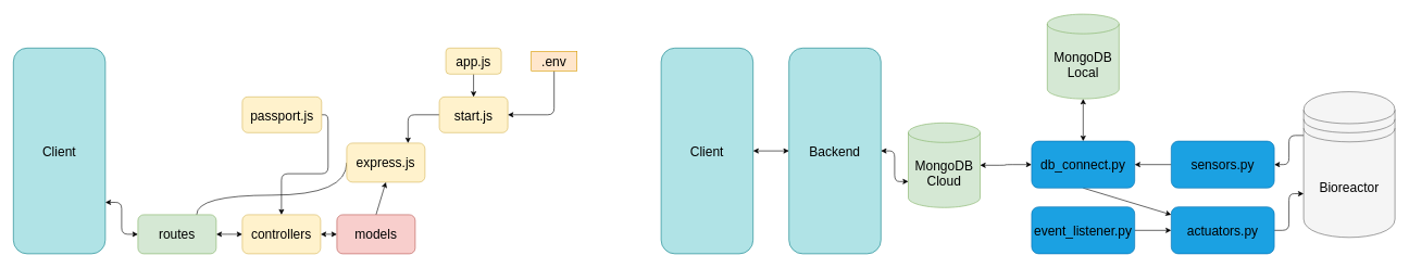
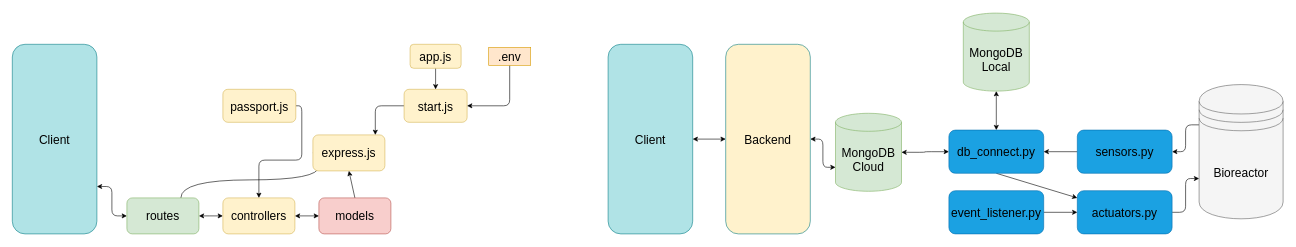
  <mxCell id="0" />
  <mxCell id="1" parent="0" />
  <mxCell id="2" style="edgeStyle=orthogonalEdgeStyle;html=1;exitX=0;exitY=0.5;exitDx=0;exitDy=0;entryX=0.75;entryY=0;entryDx=0;entryDy=0;strokeColor=#000000;fontColor=#000000;startArrow=none;startFill=0;endArrow=none;endFill=0;curved=1;" parent="1" source="3" target="18" edge="1"><mxGeometry relative="1" as="geometry"><Array as="points"><mxPoint x="531" y="299" /><mxPoint x="301" y="299" /></Array></mxGeometry></mxCell>
- <mxCell id="3" value="express.js" style="rounded=1;whiteSpace=wrap;html=1;hachureGap=4;fontFamily=Helvetica;fontSize=20;labelBackgroundColor=none;shadow=0;fillColor=#fff2cc;strokeColor=#d6b656;fontColor=#000000;" parent="1" vertex="1"><mxGeometry x="531" y="219" width="120" height="60" as="geometry" /></mxCell>
+ <mxCell id="3" value="express.js" style="rounded=1;whiteSpace=wrap;html=1;hachureGap=4;fontFamily=Helvetica;fontSize=20;labelBackgroundColor=none;shadow=0;fillColor=#fff2cc;strokeColor=#d6b656;fontColor=#000000;" parent="1" vertex="1"><mxGeometry x="521" y="224" width="120" height="60" as="geometry" /></mxCell>
  <mxCell id="4" style="edgeStyle=orthogonalEdgeStyle;hachureGap=4;html=1;exitX=0;exitY=0.5;exitDx=0;exitDy=0;fontFamily=Helvetica;fontSize=16;fontColor=#000000;labelBackgroundColor=none;shadow=0;fillColor=#f5f5f5;strokeColor=#000000;" parent="1" source="5" target="3" edge="1"><mxGeometry relative="1" as="geometry"><Array as="points"><mxPoint x="625" y="176" /></Array></mxGeometry></mxCell>
  <mxCell id="5" value="start.js" style="rounded=1;whiteSpace=wrap;html=1;hachureGap=4;fontFamily=Helvetica;fontSize=20;labelBackgroundColor=none;shadow=0;fillColor=#fff2cc;strokeColor=#d6b656;fontColor=#000000;" parent="1" vertex="1"><mxGeometry x="673" y="148" width="105" height="55" as="geometry" /></mxCell>
  <mxCell id="6" style="edgeStyle=orthogonalEdgeStyle;html=1;exitX=0.5;exitY=1;exitDx=0;exitDy=0;entryX=1;entryY=0.5;entryDx=0;entryDy=0;strokeColor=#000000;fontColor=#000000;startArrow=none;startFill=0;endArrow=classic;endFill=1;" parent="1" source="7" target="5" edge="1"><mxGeometry relative="1" as="geometry" /></mxCell>
  <mxCell id="7" value=".env" style="whiteSpace=wrap;html=1;hachureGap=4;fontFamily=Helvetica;fontSize=20;labelBackgroundColor=none;shadow=0;fillColor=#ffe6cc;strokeColor=#d79b00;fontColor=#000000;rounded=0;" parent="1" vertex="1"><mxGeometry x="814" y="78" width="70" height="30" as="geometry" /></mxCell>
  <mxCell id="8" style="edgeStyle=none;hachureGap=4;html=1;exitX=0.5;exitY=1;exitDx=0;exitDy=0;entryX=0.5;entryY=0;entryDx=0;entryDy=0;fontFamily=Helvetica;fontSize=16;fontColor=#000000;labelBackgroundColor=none;shadow=0;fillColor=#f5f5f5;strokeColor=#000000;" parent="1" source="9" target="5" edge="1"><mxGeometry relative="1" as="geometry" /></mxCell>
  <mxCell id="9" value="app.js" style="rounded=1;whiteSpace=wrap;html=1;hachureGap=4;fontFamily=Helvetica;fontSize=20;labelBackgroundColor=none;shadow=0;fillColor=#fff2cc;strokeColor=#d6b656;fontColor=#000000;" parent="1" vertex="1"><mxGeometry x="683" y="73" width="85" height="40" as="geometry" /></mxCell>
  <mxCell id="10" style="edgeStyle=orthogonalEdgeStyle;rounded=1;sketch=0;hachureGap=4;jiggle=2;curveFitting=1;html=1;exitX=1;exitY=0.5;exitDx=0;exitDy=0;exitPerimeter=0;entryX=0;entryY=0.5;entryDx=0;entryDy=0;strokeColor=#000000;fontFamily=Architects Daughter;fontSource=https%3A%2F%2Ffonts.googleapis.com%2Fcss%3Ffamily%3DArchitects%2BDaughter;fontSize=46;fontColor=#000000;startArrow=classic;startFill=1;" edge="1" parent="1" source="11" target="28"><mxGeometry relative="1" as="geometry" /></mxCell>
  <mxCell id="11" value="MongoDB Cloud" style="shape=cylinder3;whiteSpace=wrap;html=1;boundedLbl=1;backgroundOutline=1;size=15;hachureGap=4;fontFamily=Helvetica;fontSize=20;labelBackgroundColor=none;shadow=0;fillColor=#d5e8d4;strokeColor=#82b366;fontColor=#000000;" parent="1" vertex="1"><mxGeometry x="1392" y="187.99" width="110" height="130" as="geometry" /></mxCell>
  <mxCell id="12" style="edgeStyle=none;html=1;exitX=0.5;exitY=0;exitDx=0;exitDy=0;entryX=0.5;entryY=1;entryDx=0;entryDy=0;startArrow=none;startFill=0;endArrow=classic;endFill=1;strokeColor=#000000;" parent="1" source="13" target="3" edge="1"><mxGeometry relative="1" as="geometry" /></mxCell>
- <mxCell id="13" value="models" style="rounded=1;whiteSpace=wrap;html=1;hachureGap=4;fontFamily=Helvetica;fontSize=20;labelBackgroundColor=none;shadow=0;fillColor=#f8cecc;strokeColor=#b85450;fontColor=#000000;" parent="1" vertex="1"><mxGeometry x="516" y="329" width="120" height="60" as="geometry" /></mxCell>
+ <mxCell id="13" value="models" style="rounded=1;whiteSpace=wrap;html=1;hachureGap=4;fontFamily=Helvetica;fontSize=20;labelBackgroundColor=none;shadow=0;fillColor=#f8cecc;strokeColor=#b85450;fontColor=#000000;" parent="1" vertex="1"><mxGeometry x="531" y="329" width="120" height="60" as="geometry" /></mxCell>
  <mxCell id="14" style="edgeStyle=orthogonalEdgeStyle;curved=1;hachureGap=4;html=1;exitX=0;exitY=0.5;exitDx=0;exitDy=0;entryX=1;entryY=0.5;entryDx=0;entryDy=0;fontFamily=Helvetica;fontSize=16;fontColor=#000000;labelBackgroundColor=none;shadow=0;fillColor=#f5f5f5;strokeColor=#000000;startArrow=classic;startFill=1;endArrow=classic;endFill=1;" parent="1" source="16" target="18" edge="1"><mxGeometry relative="1" as="geometry" /></mxCell>
  <mxCell id="15" style="edgeStyle=none;html=1;exitX=1;exitY=0.5;exitDx=0;exitDy=0;entryX=0;entryY=0.5;entryDx=0;entryDy=0;strokeColor=#000000;startArrow=classic;startFill=1;endArrow=classic;endFill=1;" parent="1" source="16" target="13" edge="1"><mxGeometry relative="1" as="geometry" /></mxCell>
  <mxCell id="16" value="controllers" style="rounded=1;whiteSpace=wrap;html=1;hachureGap=4;fontFamily=Helvetica;fontSize=20;labelBackgroundColor=none;shadow=0;fillColor=#fff2cc;strokeColor=#d6b656;fontColor=#000000;" parent="1" vertex="1"><mxGeometry x="371" y="329" width="120" height="60" as="geometry" /></mxCell>
  <mxCell id="17" style="edgeStyle=orthogonalEdgeStyle;rounded=1;sketch=0;hachureGap=4;jiggle=2;curveFitting=1;html=1;exitX=0;exitY=0.5;exitDx=0;exitDy=0;entryX=1;entryY=0.75;entryDx=0;entryDy=0;strokeColor=#000000;fontFamily=Architects Daughter;fontSource=https%3A%2F%2Ffonts.googleapis.com%2Fcss%3Ffamily%3DArchitects%2BDaughter;fontSize=16;startArrow=classic;startFill=1;" edge="1" parent="1" source="18" target="23"><mxGeometry relative="1" as="geometry" /></mxCell>
  <mxCell id="18" value="routes" style="rounded=1;whiteSpace=wrap;html=1;hachureGap=4;fontFamily=Helvetica;fontSize=20;labelBackgroundColor=none;shadow=0;fillColor=#d5e8d4;strokeColor=#82b366;fontColor=#000000;" parent="1" vertex="1"><mxGeometry x="211" y="329" width="120" height="60" as="geometry" /></mxCell>
  <mxCell id="19" style="edgeStyle=orthogonalEdgeStyle;rounded=1;sketch=0;hachureGap=4;jiggle=2;curveFitting=1;html=1;exitX=1;exitY=0.5;exitDx=0;exitDy=0;entryX=0;entryY=0.5;entryDx=0;entryDy=0;strokeColor=#000000;fontFamily=Architects Daughter;fontSource=https%3A%2F%2Ffonts.googleapis.com%2Fcss%3Ffamily%3DArchitects%2BDaughter;fontSize=16;" edge="1" parent="1" source="20" target="30"><mxGeometry relative="1" as="geometry" /></mxCell>
  <mxCell id="20" value="event_listener.py" style="rounded=1;whiteSpace=wrap;html=1;hachureGap=4;fontFamily=Helvetica;fontSize=20;labelBackgroundColor=none;shadow=0;fillColor=#1ba1e2;strokeColor=#006EAF;fontColor=#000000;glass=0;" parent="1" vertex="1"><mxGeometry x="1581" y="316.99" width="158" height="72.01" as="geometry" /></mxCell>
  <mxCell id="21" style="edgeStyle=orthogonalEdgeStyle;rounded=1;sketch=0;hachureGap=4;jiggle=2;curveFitting=1;html=1;exitX=0;exitY=0.3;exitDx=0;exitDy=0;entryX=1;entryY=0.5;entryDx=0;entryDy=0;strokeColor=#000000;fontFamily=Architects Daughter;fontSource=https%3A%2F%2Ffonts.googleapis.com%2Fcss%3Ffamily%3DArchitects%2BDaughter;fontSize=16;" edge="1" parent="1" source="22" target="32"><mxGeometry relative="1" as="geometry" /></mxCell>
  <mxCell id="22" value="Bioreactor" style="shape=datastore;whiteSpace=wrap;html=1;hachureGap=4;fontFamily=Helvetica;fontSize=20;labelBackgroundColor=none;shadow=0;fillColor=#f5f5f5;strokeColor=#666666;fontColor=#000000;" parent="1" vertex="1"><mxGeometry x="1998" y="140.11" width="140" height="223.75" as="geometry" /></mxCell>
  <mxCell id="23" value="Client" style="rounded=1;whiteSpace=wrap;html=1;hachureGap=4;fontFamily=Helvetica;fontSize=20;labelBackgroundColor=none;shadow=0;fillColor=#b0e3e6;strokeColor=#0e8088;fontColor=#000000;" parent="1" vertex="1"><mxGeometry x="20" y="73" width="141" height="316" as="geometry" /></mxCell>
  <mxCell id="24" style="edgeStyle=orthogonalEdgeStyle;html=1;exitX=1;exitY=0.5;exitDx=0;exitDy=0;strokeColor=#000000;" parent="1" source="25" target="16" edge="1"><mxGeometry relative="1" as="geometry" /></mxCell>
  <mxCell id="25" value="passport.js" style="rounded=1;whiteSpace=wrap;html=1;hachureGap=4;fontFamily=Helvetica;fontSize=20;labelBackgroundColor=none;shadow=0;fillColor=#fff2cc;strokeColor=#d6b656;fontColor=#000000;" parent="1" vertex="1"><mxGeometry x="371" y="148" width="121.5" height="55" as="geometry" /></mxCell>
  <mxCell id="26" style="edgeStyle=none;rounded=1;sketch=0;hachureGap=4;jiggle=2;curveFitting=1;html=1;exitX=0.5;exitY=1;exitDx=0;exitDy=0;strokeColor=#000000;fontFamily=Architects Daughter;fontSource=https%3A%2F%2Ffonts.googleapis.com%2Fcss%3Ffamily%3DArchitects%2BDaughter;fontSize=16;" edge="1" parent="1" source="28" target="30"><mxGeometry relative="1" as="geometry" /></mxCell>
  <mxCell id="27" style="edgeStyle=orthogonalEdgeStyle;rounded=1;sketch=0;hachureGap=4;jiggle=2;curveFitting=1;html=1;exitX=0.5;exitY=0;exitDx=0;exitDy=0;entryX=0.5;entryY=1;entryDx=0;entryDy=0;entryPerimeter=0;strokeColor=#000000;fontFamily=Architects Daughter;fontSource=https%3A%2F%2Ffonts.googleapis.com%2Fcss%3Ffamily%3DArchitects%2BDaughter;fontSize=16;startArrow=classic;startFill=1;" edge="1" parent="1" source="28" target="33"><mxGeometry relative="1" as="geometry" /></mxCell>
  <mxCell id="28" value="db_connect.py" style="rounded=1;whiteSpace=wrap;html=1;hachureGap=4;fontFamily=Helvetica;fontSize=20;labelBackgroundColor=none;shadow=0;fillColor=#1ba1e2;strokeColor=#006EAF;fontColor=#000000;glass=0;" vertex="1" parent="1"><mxGeometry x="1581" y="215.98" width="158" height="72.01" as="geometry" /></mxCell>
  <mxCell id="29" style="edgeStyle=orthogonalEdgeStyle;rounded=1;sketch=0;hachureGap=4;jiggle=2;curveFitting=1;html=1;exitX=1;exitY=0.5;exitDx=0;exitDy=0;entryX=0;entryY=0.7;entryDx=0;entryDy=0;strokeColor=#000000;fontFamily=Architects Daughter;fontSource=https%3A%2F%2Ffonts.googleapis.com%2Fcss%3Ffamily%3DArchitects%2BDaughter;fontSize=16;" edge="1" parent="1" source="30" target="22"><mxGeometry relative="1" as="geometry" /></mxCell>
  <mxCell id="30" value="actuators.py" style="rounded=1;whiteSpace=wrap;html=1;hachureGap=4;fontFamily=Helvetica;fontSize=20;labelBackgroundColor=none;shadow=0;fillColor=#1ba1e2;strokeColor=#006EAF;fontColor=#000000;glass=0;" vertex="1" parent="1"><mxGeometry x="1795" y="316.99" width="158" height="72.01" as="geometry" /></mxCell>
  <mxCell id="31" style="edgeStyle=orthogonalEdgeStyle;rounded=1;sketch=0;hachureGap=4;jiggle=2;curveFitting=1;html=1;exitX=0;exitY=0.5;exitDx=0;exitDy=0;entryX=1;entryY=0.5;entryDx=0;entryDy=0;strokeColor=#000000;fontFamily=Architects Daughter;fontSource=https%3A%2F%2Ffonts.googleapis.com%2Fcss%3Ffamily%3DArchitects%2BDaughter;fontSize=16;" edge="1" parent="1" source="32" target="28"><mxGeometry relative="1" as="geometry" /></mxCell>
  <mxCell id="32" value="sensors.py" style="rounded=1;whiteSpace=wrap;html=1;hachureGap=4;fontFamily=Helvetica;fontSize=20;labelBackgroundColor=none;shadow=0;fillColor=#1ba1e2;strokeColor=#006EAF;fontColor=#000000;glass=0;" vertex="1" parent="1"><mxGeometry x="1795" y="215.98" width="158" height="72.01" as="geometry" /></mxCell>
  <mxCell id="33" value="MongoDB Local" style="shape=cylinder3;whiteSpace=wrap;html=1;boundedLbl=1;backgroundOutline=1;size=15;hachureGap=4;fontFamily=Helvetica;fontSize=20;labelBackgroundColor=none;shadow=0;fillColor=#d5e8d4;strokeColor=#82b366;fontColor=#000000;" vertex="1" parent="1"><mxGeometry x="1605" y="20.99" width="110" height="130" as="geometry" /></mxCell>
  <mxCell id="34" style="edgeStyle=orthogonalEdgeStyle;rounded=1;sketch=0;hachureGap=4;jiggle=2;curveFitting=1;html=1;exitX=1;exitY=0.5;exitDx=0;exitDy=0;entryX=0;entryY=0.5;entryDx=0;entryDy=0;strokeColor=#000000;fontFamily=Architects Daughter;fontSource=https%3A%2F%2Ffonts.googleapis.com%2Fcss%3Ffamily%3DArchitects%2BDaughter;fontSize=46;fontColor=#000000;startArrow=classic;startFill=1;" edge="1" parent="1" source="35" target="37"><mxGeometry relative="1" as="geometry" /></mxCell>
  <mxCell id="35" value="Client" style="rounded=1;whiteSpace=wrap;html=1;hachureGap=4;fontFamily=Helvetica;fontSize=20;labelBackgroundColor=none;shadow=0;fillColor=#b0e3e6;strokeColor=#0e8088;fontColor=#000000;" vertex="1" parent="1"><mxGeometry x="1013" y="73" width="141" height="316" as="geometry" /></mxCell>
  <mxCell id="36" style="edgeStyle=orthogonalEdgeStyle;rounded=1;sketch=0;hachureGap=4;jiggle=2;curveFitting=1;html=1;exitX=1;exitY=0.5;exitDx=0;exitDy=0;entryX=0;entryY=0;entryDx=0;entryDy=90;entryPerimeter=0;strokeColor=#000000;fontFamily=Architects Daughter;fontSource=https%3A%2F%2Ffonts.googleapis.com%2Fcss%3Ffamily%3DArchitects%2BDaughter;fontSize=46;fontColor=#000000;startArrow=classic;startFill=1;" edge="1" parent="1" source="37" target="11"><mxGeometry relative="1" as="geometry" /></mxCell>
- <mxCell id="37" value="Backend" style="rounded=1;whiteSpace=wrap;html=1;hachureGap=4;fontFamily=Helvetica;fontSize=20;labelBackgroundColor=none;shadow=0;fillColor=#b0e3e6;strokeColor=#0e8088;fontColor=#000000;" vertex="1" parent="1"><mxGeometry x="1209" y="73" width="141" height="316" as="geometry" /></mxCell>
+ <mxCell id="37" value="Backend" style="rounded=1;whiteSpace=wrap;html=1;hachureGap=4;fontFamily=Helvetica;fontSize=20;labelBackgroundColor=none;shadow=0;fillColor=#fff2cc;strokeColor=#0e8088;fontColor=#000000;" vertex="1" parent="1"><mxGeometry x="1209" y="73" width="141" height="316" as="geometry" /></mxCell>
